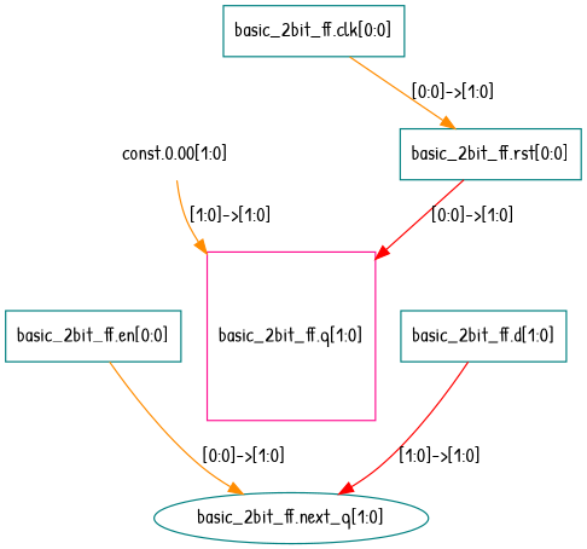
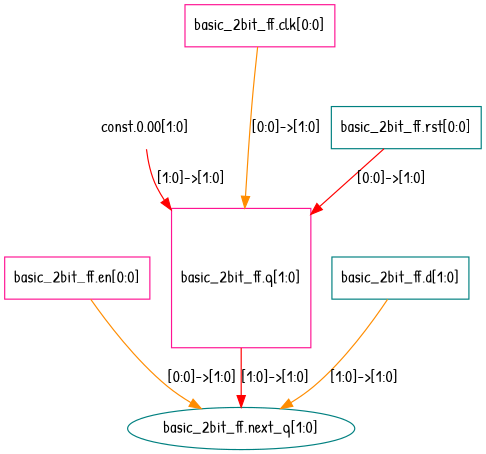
  digraph {
    fontname="Patrick Hand"
    node [color=deeppink fontname="Patrick Hand" shape=rectangle]
    edge [color=darkorange fontname="Patrick Hand"]
-   n1 [color=teal label="basic_2bit_ff.en[0:0]"]
+   n1 [label="basic_2bit_ff.en[0:0]"]
    n2 [color=teal label="basic_2bit_ff.next_q[1:0]" shape=ellipse]
    n3 [label="basic_2bit_ff.q[1:0]" shape=square]
    n4 [color=teal label="basic_2bit_ff.d[1:0]"]
    n5 [color=red label="const.0.00[1:0]" shape=none]
    n6 [color=teal label="basic_2bit_ff.rst[0:0]"]
-   n7 [color=teal label="basic_2bit_ff.clk[0:0]"]
+   n7 [label="basic_2bit_ff.clk[0:0]"]
    n1 -> n2 [label="[0:0]->[1:0]"]
-   n4 -> n2 [color=red label="[1:0]->[1:0]"]
-   n5 -> n3 [label="[1:0]->[1:0]"]
+   n3 -> n2 [color=red label="[1:0]->[1:0]"]
+   n4 -> n2 [label="[1:0]->[1:0]"]
+   n5 -> n3 [color=red label="[1:0]->[1:0]"]
    n6 -> n3 [color=red label="[0:0]->[1:0]"]
-   n7 -> n6 [label="[0:0]->[1:0]"]
+   n7 -> n3 [label="[0:0]->[1:0]"]
  }
